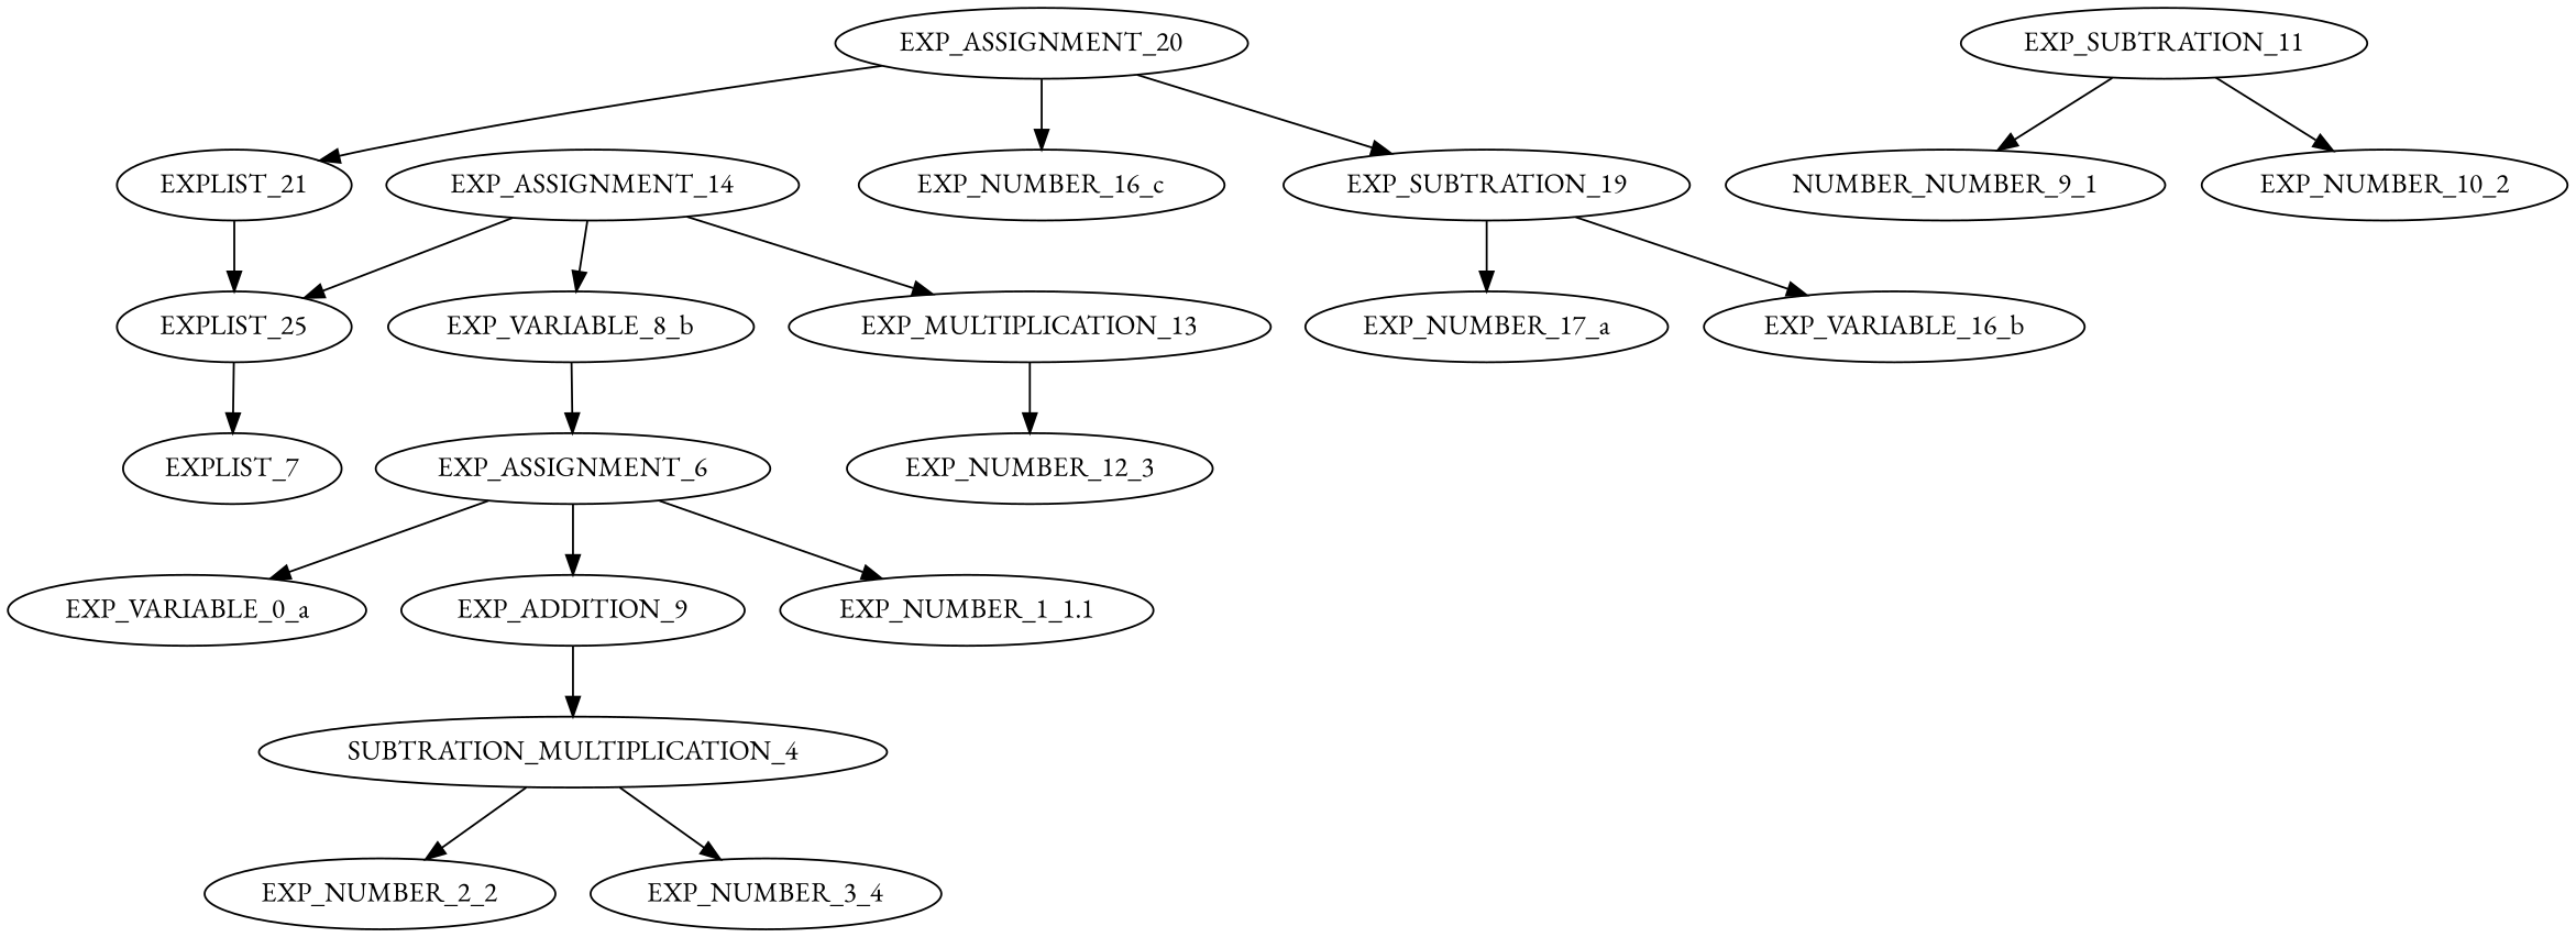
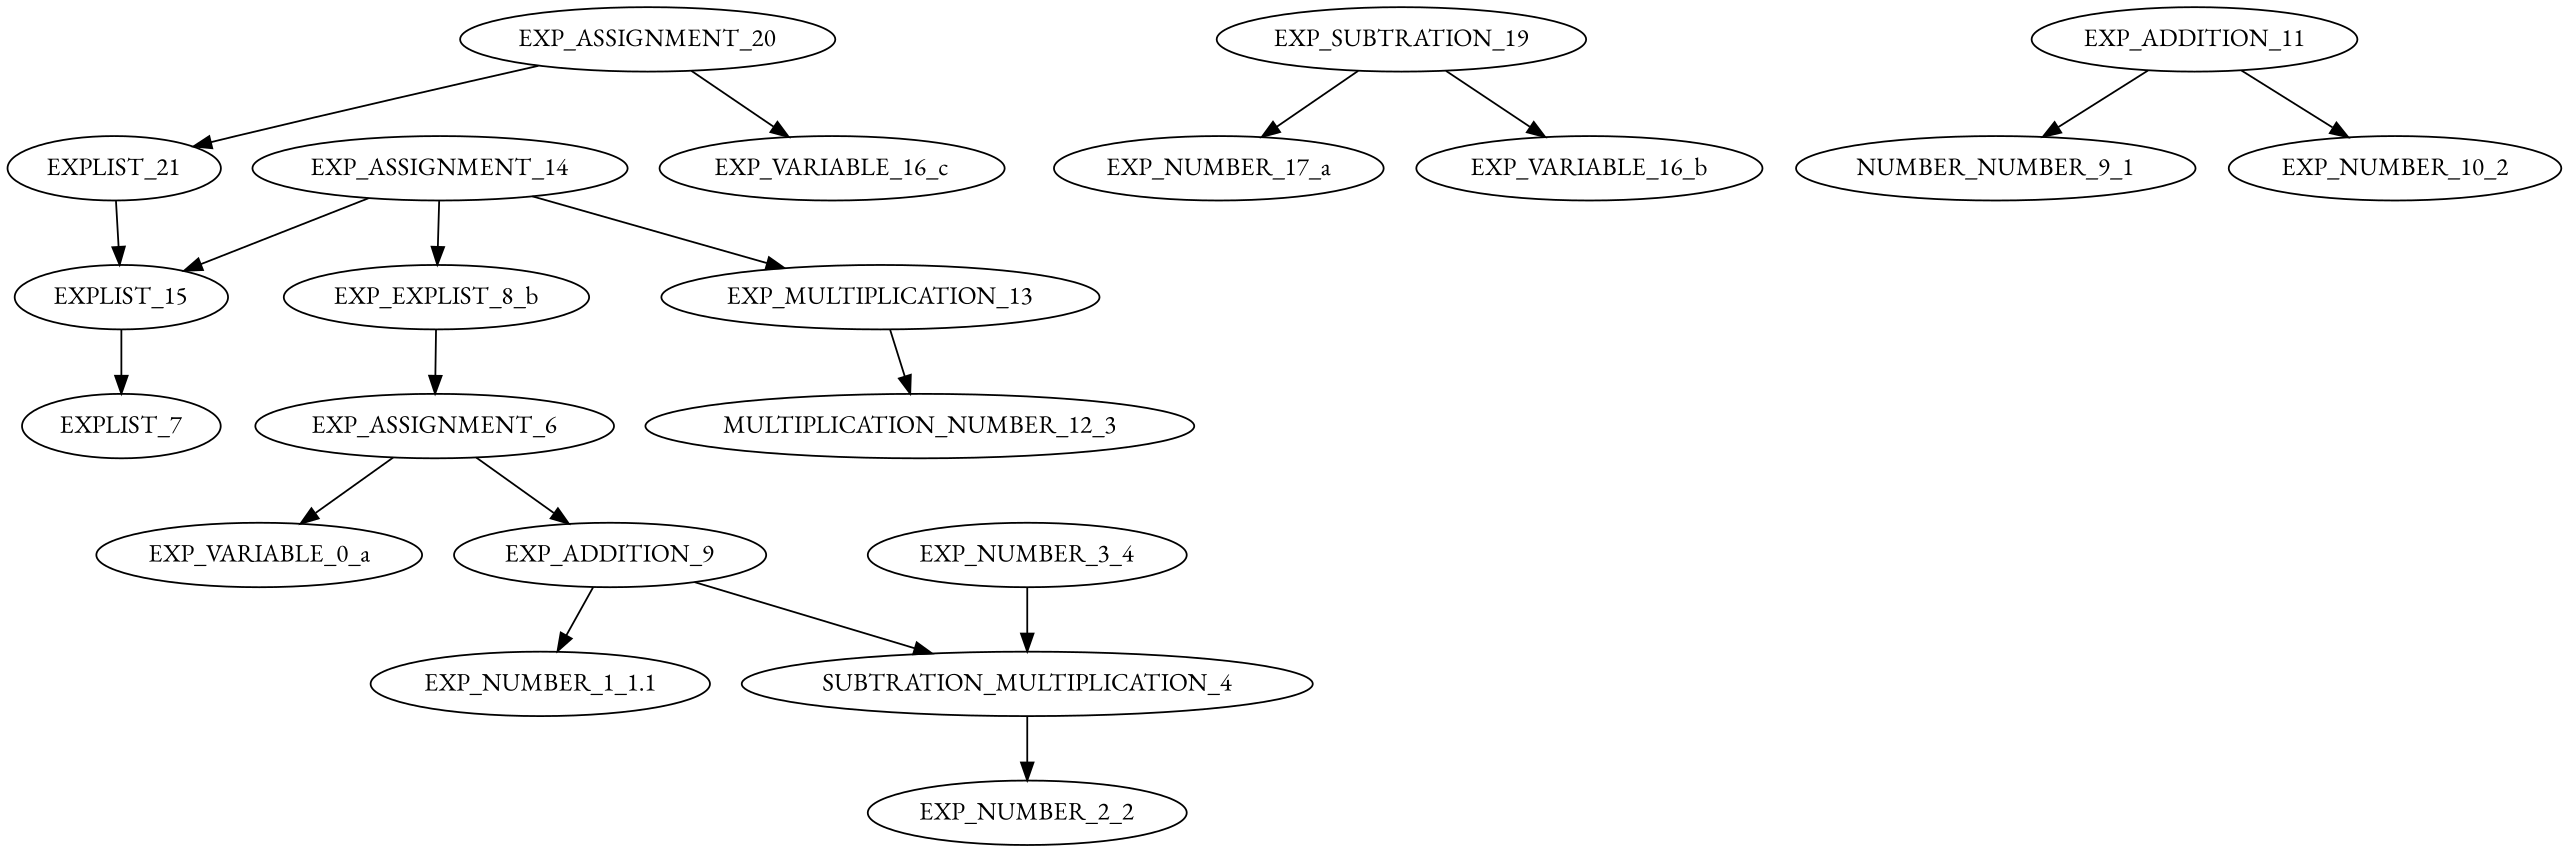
  digraph {
    fontname="EB Garamond"
    node [fontname="EB Garamond"]
    edge [fontname="EB Garamond"]
    EXPLIST_21
-   EXPLIST_15 [label=EXPLIST_25]
+   EXPLIST_15
    EXPLIST_7
    EXP_ASSIGNMENT_20
-   EXP_VARIABLE_16_c [label=EXP_NUMBER_16_c]
+   EXP_VARIABLE_16_c
    EXP_SUBTRATION_19
    EXP_ASSIGNMENT_14
-   EXP_VARIABLE_8_b
+   EXP_VARIABLE_8_b [label=EXP_EXPLIST_8_b]
    EXP_MULTIPLICATION_13
    EXP_ASSIGNMENT_6
    EXP_VARIABLE_0_a
    n12 [label=EXP_ADDITION_9]
    "EXP_NUMBER_1_1.1"
    n14 [label=SUBTRATION_MULTIPLICATION_4]
    EXP_NUMBER_2_2
    n16 [label=EXP_NUMBER_3_4]
-   EXP_NUMBER_12_3
+   EXP_NUMBER_12_3 [label=MULTIPLICATION_NUMBER_12_3]
    n18 [label=NUMBER_NUMBER_9_1]
-   EXP_ADDITION_11 [label=EXP_SUBTRATION_11]
+   EXP_ADDITION_11
    EXP_NUMBER_10_2
    n21 [label=EXP_NUMBER_17_a]
    n22 [label=EXP_VARIABLE_16_b]
    EXPLIST_21 -> EXPLIST_15
    EXPLIST_15 -> EXPLIST_7
    EXP_ASSIGNMENT_20 -> EXPLIST_21
    EXP_ASSIGNMENT_20 -> EXP_VARIABLE_16_c
-   EXP_ASSIGNMENT_20 -> EXP_SUBTRATION_19
    EXP_SUBTRATION_19 -> n21
    EXP_SUBTRATION_19 -> n22
    EXP_ASSIGNMENT_14 -> EXPLIST_15
    EXP_ASSIGNMENT_14 -> EXP_VARIABLE_8_b
    EXP_ASSIGNMENT_14 -> EXP_MULTIPLICATION_13
    EXP_VARIABLE_8_b -> EXP_ASSIGNMENT_6
    EXP_MULTIPLICATION_13 -> EXP_NUMBER_12_3
    EXP_ASSIGNMENT_6 -> EXP_VARIABLE_0_a
    EXP_ASSIGNMENT_6 -> n12
-   EXP_ASSIGNMENT_6 -> "EXP_NUMBER_1_1.1"
+   n12 -> "EXP_NUMBER_1_1.1"
    n12 -> n14
    n14 -> EXP_NUMBER_2_2
-   n14 -> n16
+   n16 -> n14
    EXP_ADDITION_11 -> n18
    EXP_ADDITION_11 -> EXP_NUMBER_10_2
  }
